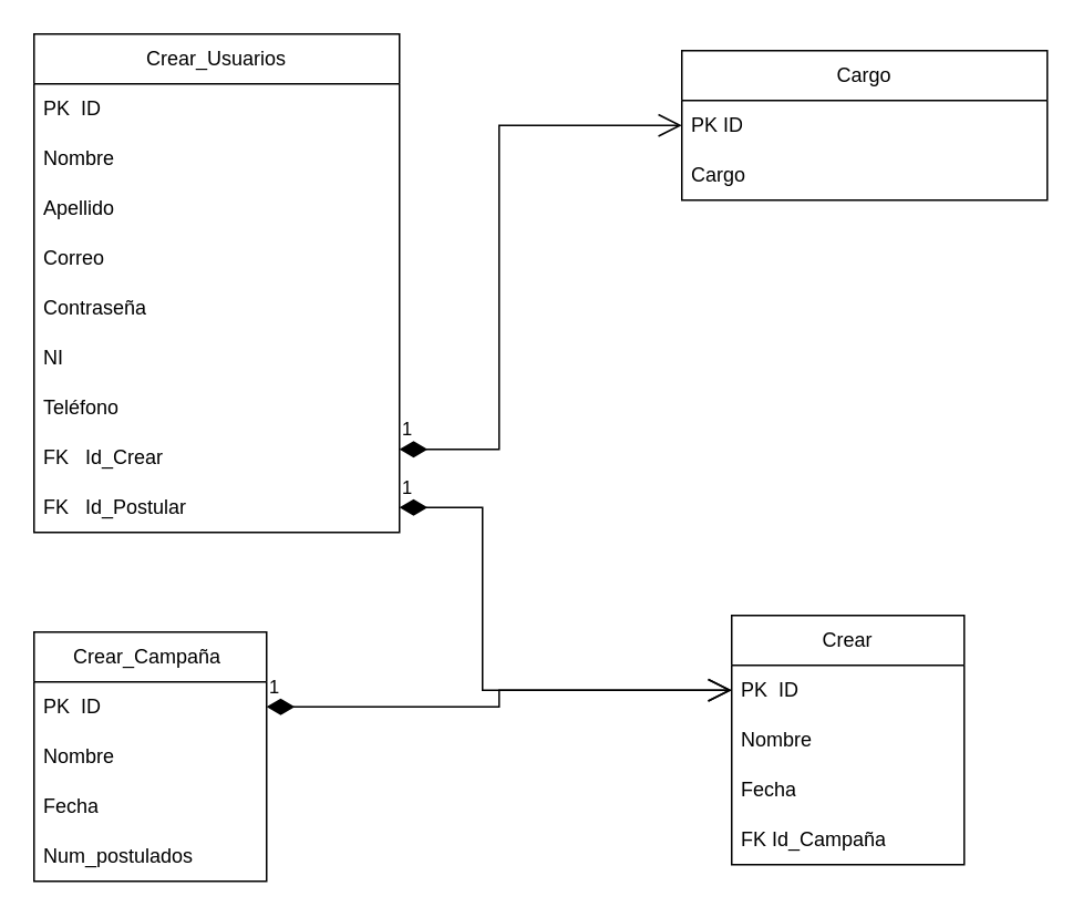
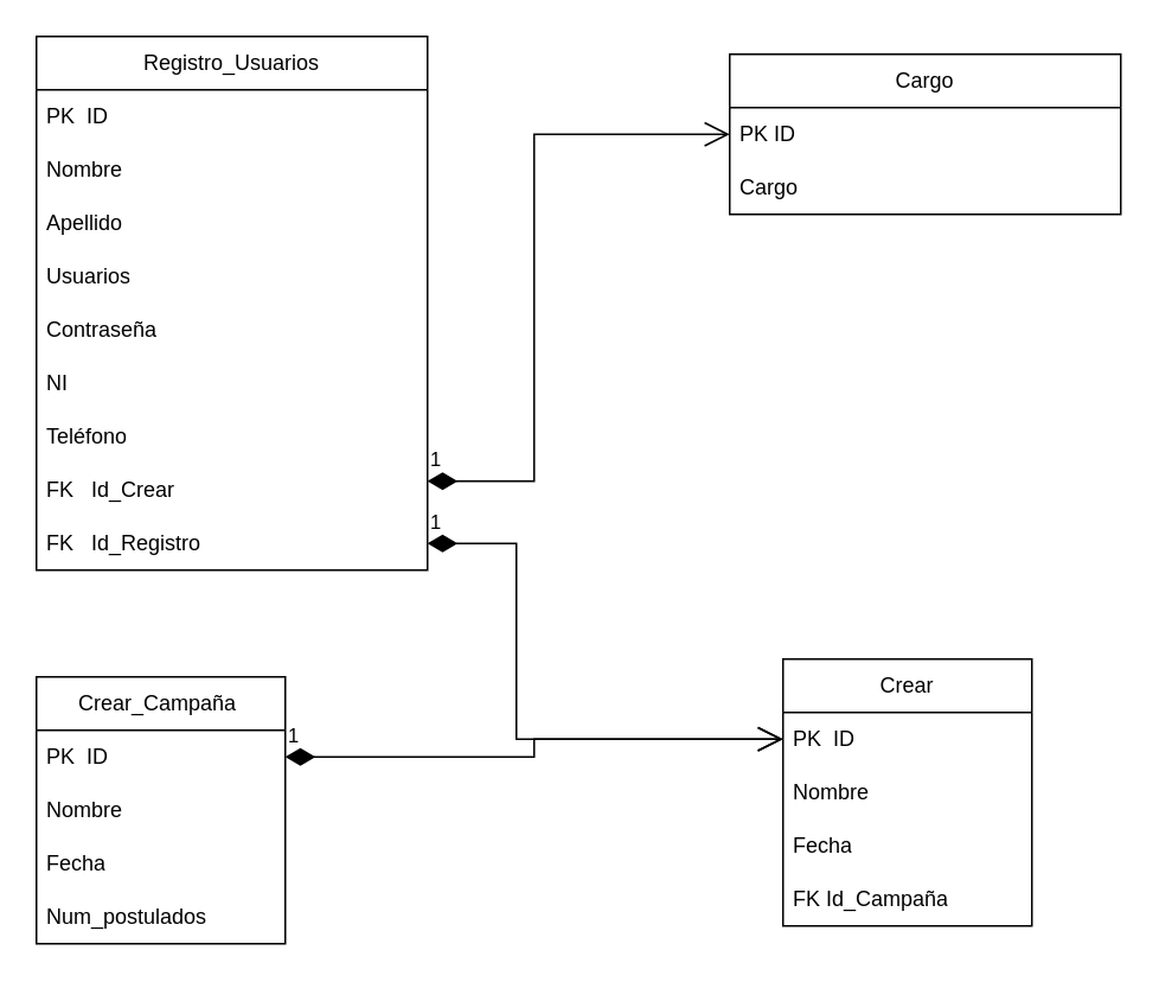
  <mxCell id="0" />
  <mxCell id="1" parent="0" />
- <mxCell id="2" value="Crear_Usuarios" style="swimlane;fontStyle=0;childLayout=stackLayout;horizontal=1;startSize=30;horizontalStack=0;resizeParent=1;resizeParentMax=0;resizeLast=0;collapsible=1;marginBottom=0;whiteSpace=wrap;html=1;" vertex="1" parent="1"><mxGeometry x="20" y="20" width="220" height="300" as="geometry" /></mxCell>
+ <mxCell id="2" value="Registro_Usuarios" style="swimlane;fontStyle=0;childLayout=stackLayout;horizontal=1;startSize=30;horizontalStack=0;resizeParent=1;resizeParentMax=0;resizeLast=0;collapsible=1;marginBottom=0;whiteSpace=wrap;html=1;" vertex="1" parent="1"><mxGeometry x="20" y="20" width="220" height="300" as="geometry" /></mxCell>
  <mxCell id="3" value="PK&amp;nbsp; ID" style="text;strokeColor=none;fillColor=none;align=left;verticalAlign=middle;spacingLeft=4;spacingRight=4;overflow=hidden;points=[[0,0.5],[1,0.5]];portConstraint=eastwest;rotatable=0;whiteSpace=wrap;html=1;" vertex="1" parent="2"><mxGeometry y="30" width="220" height="30" as="geometry" /></mxCell>
  <mxCell id="4" value="Nombre" style="text;strokeColor=none;fillColor=none;align=left;verticalAlign=middle;spacingLeft=4;spacingRight=4;overflow=hidden;points=[[0,0.5],[1,0.5]];portConstraint=eastwest;rotatable=0;whiteSpace=wrap;html=1;" vertex="1" parent="2"><mxGeometry y="60" width="220" height="30" as="geometry" /></mxCell>
  <mxCell id="5" value="Apellido" style="text;strokeColor=none;fillColor=none;align=left;verticalAlign=middle;spacingLeft=4;spacingRight=4;overflow=hidden;points=[[0,0.5],[1,0.5]];portConstraint=eastwest;rotatable=0;whiteSpace=wrap;html=1;" vertex="1" parent="2"><mxGeometry y="90" width="220" height="30" as="geometry" /></mxCell>
- <mxCell id="6" value="Correo" style="text;strokeColor=none;fillColor=none;align=left;verticalAlign=middle;spacingLeft=4;spacingRight=4;overflow=hidden;points=[[0,0.5],[1,0.5]];portConstraint=eastwest;rotatable=0;whiteSpace=wrap;html=1;" vertex="1" parent="2"><mxGeometry y="120" width="220" height="30" as="geometry" /></mxCell>
+ <mxCell id="6" value="Usuarios" style="text;strokeColor=none;fillColor=none;align=left;verticalAlign=middle;spacingLeft=4;spacingRight=4;overflow=hidden;points=[[0,0.5],[1,0.5]];portConstraint=eastwest;rotatable=0;whiteSpace=wrap;html=1;" vertex="1" parent="2"><mxGeometry y="120" width="220" height="30" as="geometry" /></mxCell>
  <mxCell id="7" value="Contraseña" style="text;strokeColor=none;fillColor=none;align=left;verticalAlign=middle;spacingLeft=4;spacingRight=4;overflow=hidden;points=[[0,0.5],[1,0.5]];portConstraint=eastwest;rotatable=0;whiteSpace=wrap;html=1;" vertex="1" parent="2"><mxGeometry y="150" width="220" height="30" as="geometry" /></mxCell>
  <mxCell id="8" value="NI" style="text;strokeColor=none;fillColor=none;align=left;verticalAlign=middle;spacingLeft=4;spacingRight=4;overflow=hidden;points=[[0,0.5],[1,0.5]];portConstraint=eastwest;rotatable=0;whiteSpace=wrap;html=1;" vertex="1" parent="2"><mxGeometry y="180" width="220" height="30" as="geometry" /></mxCell>
  <mxCell id="9" value="Teléfono" style="text;strokeColor=none;fillColor=none;align=left;verticalAlign=middle;spacingLeft=4;spacingRight=4;overflow=hidden;points=[[0,0.5],[1,0.5]];portConstraint=eastwest;rotatable=0;whiteSpace=wrap;html=1;" vertex="1" parent="2"><mxGeometry y="210" width="220" height="30" as="geometry" /></mxCell>
  <mxCell id="10" value="FK&amp;nbsp; &amp;nbsp;Id_Crear" style="text;strokeColor=none;fillColor=none;align=left;verticalAlign=middle;spacingLeft=4;spacingRight=4;overflow=hidden;points=[[0,0.5],[1,0.5]];portConstraint=eastwest;rotatable=0;whiteSpace=wrap;html=1;" vertex="1" parent="2"><mxGeometry y="240" width="220" height="30" as="geometry" /></mxCell>
- <mxCell id="11" value="FK&amp;nbsp; &amp;nbsp;Id_Postular" style="text;strokeColor=none;fillColor=none;align=left;verticalAlign=middle;spacingLeft=4;spacingRight=4;overflow=hidden;points=[[0,0.5],[1,0.5]];portConstraint=eastwest;rotatable=0;whiteSpace=wrap;html=1;" vertex="1" parent="2"><mxGeometry y="270" width="220" height="30" as="geometry" /></mxCell>
+ <mxCell id="11" value="FK&amp;nbsp; &amp;nbsp;Id_Registro" style="text;strokeColor=none;fillColor=none;align=left;verticalAlign=middle;spacingLeft=4;spacingRight=4;overflow=hidden;points=[[0,0.5],[1,0.5]];portConstraint=eastwest;rotatable=0;whiteSpace=wrap;html=1;" vertex="1" parent="2"><mxGeometry y="270" width="220" height="30" as="geometry" /></mxCell>
  <mxCell id="12" value="Cargo" style="swimlane;fontStyle=0;childLayout=stackLayout;horizontal=1;startSize=30;horizontalStack=0;resizeParent=1;resizeParentMax=0;resizeLast=0;collapsible=1;marginBottom=0;whiteSpace=wrap;html=1;" vertex="1" parent="1"><mxGeometry x="410" y="30" width="220" height="90" as="geometry" /></mxCell>
  <mxCell id="13" value="PK ID" style="text;strokeColor=none;fillColor=none;align=left;verticalAlign=middle;spacingLeft=4;spacingRight=4;overflow=hidden;points=[[0,0.5],[1,0.5]];portConstraint=eastwest;rotatable=0;whiteSpace=wrap;html=1;" vertex="1" parent="12"><mxGeometry y="30" width="220" height="30" as="geometry" /></mxCell>
  <mxCell id="14" value="Cargo" style="text;strokeColor=none;fillColor=none;align=left;verticalAlign=middle;spacingLeft=4;spacingRight=4;overflow=hidden;points=[[0,0.5],[1,0.5]];portConstraint=eastwest;rotatable=0;whiteSpace=wrap;html=1;" vertex="1" parent="12"><mxGeometry y="60" width="220" height="30" as="geometry" /></mxCell>
  <mxCell id="15" value="Crear_Campaña&amp;nbsp;" style="swimlane;fontStyle=0;childLayout=stackLayout;horizontal=1;startSize=30;horizontalStack=0;resizeParent=1;resizeParentMax=0;resizeLast=0;collapsible=1;marginBottom=0;whiteSpace=wrap;html=1;" vertex="1" parent="1"><mxGeometry x="20" y="380" width="140" height="150" as="geometry" /></mxCell>
  <mxCell id="16" value="PK&amp;nbsp; ID" style="text;strokeColor=none;fillColor=none;align=left;verticalAlign=middle;spacingLeft=4;spacingRight=4;overflow=hidden;points=[[0,0.5],[1,0.5]];portConstraint=eastwest;rotatable=0;whiteSpace=wrap;html=1;" vertex="1" parent="15"><mxGeometry y="30" width="140" height="30" as="geometry" /></mxCell>
  <mxCell id="17" value="Nombre" style="text;strokeColor=none;fillColor=none;align=left;verticalAlign=middle;spacingLeft=4;spacingRight=4;overflow=hidden;points=[[0,0.5],[1,0.5]];portConstraint=eastwest;rotatable=0;whiteSpace=wrap;html=1;" vertex="1" parent="15"><mxGeometry y="60" width="140" height="30" as="geometry" /></mxCell>
  <mxCell id="18" value="Fecha" style="text;strokeColor=none;fillColor=none;align=left;verticalAlign=middle;spacingLeft=4;spacingRight=4;overflow=hidden;points=[[0,0.5],[1,0.5]];portConstraint=eastwest;rotatable=0;whiteSpace=wrap;html=1;" vertex="1" parent="15"><mxGeometry y="90" width="140" height="30" as="geometry" /></mxCell>
  <mxCell id="19" value="Num_postulados" style="text;strokeColor=none;fillColor=none;align=left;verticalAlign=middle;spacingLeft=4;spacingRight=4;overflow=hidden;points=[[0,0.5],[1,0.5]];portConstraint=eastwest;rotatable=0;whiteSpace=wrap;html=1;" vertex="1" parent="15"><mxGeometry y="120" width="140" height="30" as="geometry" /></mxCell>
  <mxCell id="20" value="Crear" style="swimlane;fontStyle=0;childLayout=stackLayout;horizontal=1;startSize=30;horizontalStack=0;resizeParent=1;resizeParentMax=0;resizeLast=0;collapsible=1;marginBottom=0;whiteSpace=wrap;html=1;" vertex="1" parent="1"><mxGeometry x="440" y="370" width="140" height="150" as="geometry" /></mxCell>
  <mxCell id="21" value="PK&amp;nbsp; ID" style="text;strokeColor=none;fillColor=none;align=left;verticalAlign=middle;spacingLeft=4;spacingRight=4;overflow=hidden;points=[[0,0.5],[1,0.5]];portConstraint=eastwest;rotatable=0;whiteSpace=wrap;html=1;" vertex="1" parent="20"><mxGeometry y="30" width="140" height="30" as="geometry" /></mxCell>
  <mxCell id="22" value="Nombre" style="text;strokeColor=none;fillColor=none;align=left;verticalAlign=middle;spacingLeft=4;spacingRight=4;overflow=hidden;points=[[0,0.5],[1,0.5]];portConstraint=eastwest;rotatable=0;whiteSpace=wrap;html=1;" vertex="1" parent="20"><mxGeometry y="60" width="140" height="30" as="geometry" /></mxCell>
  <mxCell id="23" value="Fecha" style="text;strokeColor=none;fillColor=none;align=left;verticalAlign=middle;spacingLeft=4;spacingRight=4;overflow=hidden;points=[[0,0.5],[1,0.5]];portConstraint=eastwest;rotatable=0;whiteSpace=wrap;html=1;" vertex="1" parent="20"><mxGeometry y="90" width="140" height="30" as="geometry" /></mxCell>
  <mxCell id="24" value="FK Id_Campaña" style="text;strokeColor=none;fillColor=none;align=left;verticalAlign=middle;spacingLeft=4;spacingRight=4;overflow=hidden;points=[[0,0.5],[1,0.5]];portConstraint=eastwest;rotatable=0;whiteSpace=wrap;html=1;" vertex="1" parent="20"><mxGeometry y="120" width="140" height="30" as="geometry" /></mxCell>
  <mxCell id="25" value="1" style="endArrow=open;html=1;endSize=12;startArrow=diamondThin;startSize=14;startFill=1;edgeStyle=orthogonalEdgeStyle;align=left;verticalAlign=bottom;rounded=0;entryX=0;entryY=0.5;entryDx=0;entryDy=0;" edge="1" parent="1" target="13"><mxGeometry x="-1" y="3" relative="1" as="geometry"><mxPoint x="240" y="270" as="sourcePoint" /><mxPoint x="390" y="70" as="targetPoint" /><Array as="points"><mxPoint x="300" y="270" /><mxPoint x="300" y="75" /></Array></mxGeometry></mxCell>
  <mxCell id="26" value="1" style="endArrow=open;html=1;endSize=12;startArrow=diamondThin;startSize=14;startFill=1;edgeStyle=orthogonalEdgeStyle;align=left;verticalAlign=bottom;rounded=0;exitX=1;exitY=0.5;exitDx=0;exitDy=0;entryX=0;entryY=0.5;entryDx=0;entryDy=0;" edge="1" parent="1" source="16" target="21"><mxGeometry x="-1" y="3" relative="1" as="geometry"><mxPoint x="330" y="280" as="sourcePoint" /><mxPoint x="410" y="430" as="targetPoint" /><Array as="points"><mxPoint x="300" y="425" /><mxPoint x="300" y="415" /></Array></mxGeometry></mxCell>
  <mxCell id="27" value="1" style="endArrow=open;html=1;endSize=12;startArrow=diamondThin;startSize=14;startFill=1;edgeStyle=orthogonalEdgeStyle;align=left;verticalAlign=bottom;rounded=0;entryX=0;entryY=0.5;entryDx=0;entryDy=0;exitX=1;exitY=0.5;exitDx=0;exitDy=0;" edge="1" parent="1" source="11" target="21"><mxGeometry x="-1" y="3" relative="1" as="geometry"><mxPoint x="230" y="310" as="sourcePoint" /><mxPoint x="370" y="430" as="targetPoint" /><Array as="points"><mxPoint x="290" y="305" /><mxPoint x="290" y="415" /></Array></mxGeometry></mxCell>
